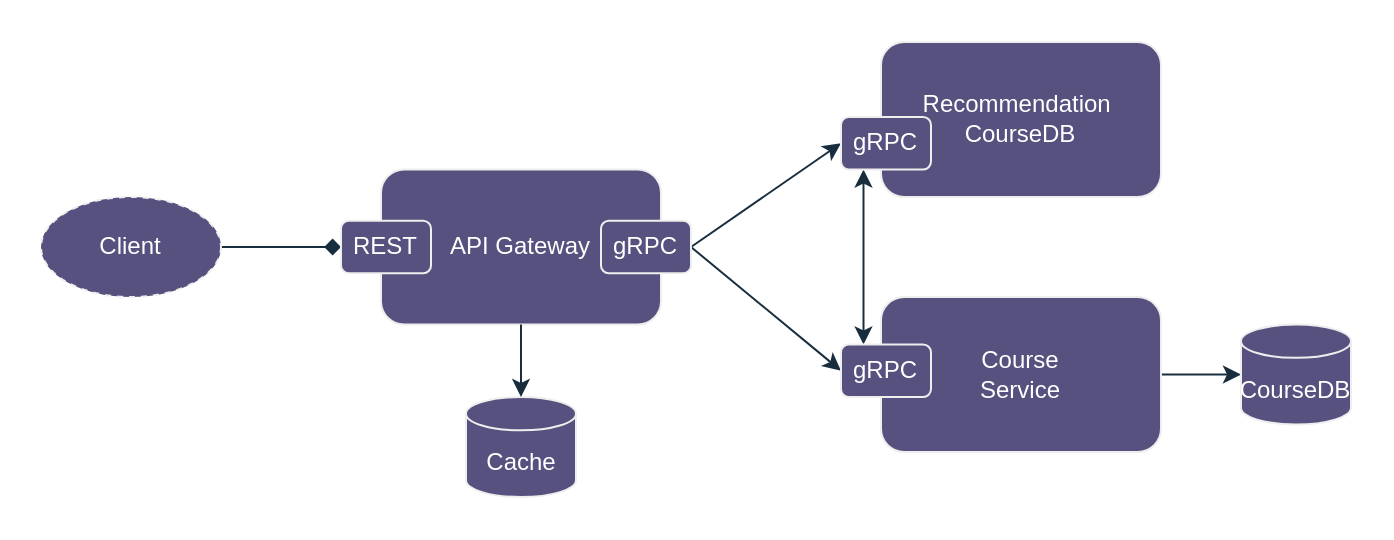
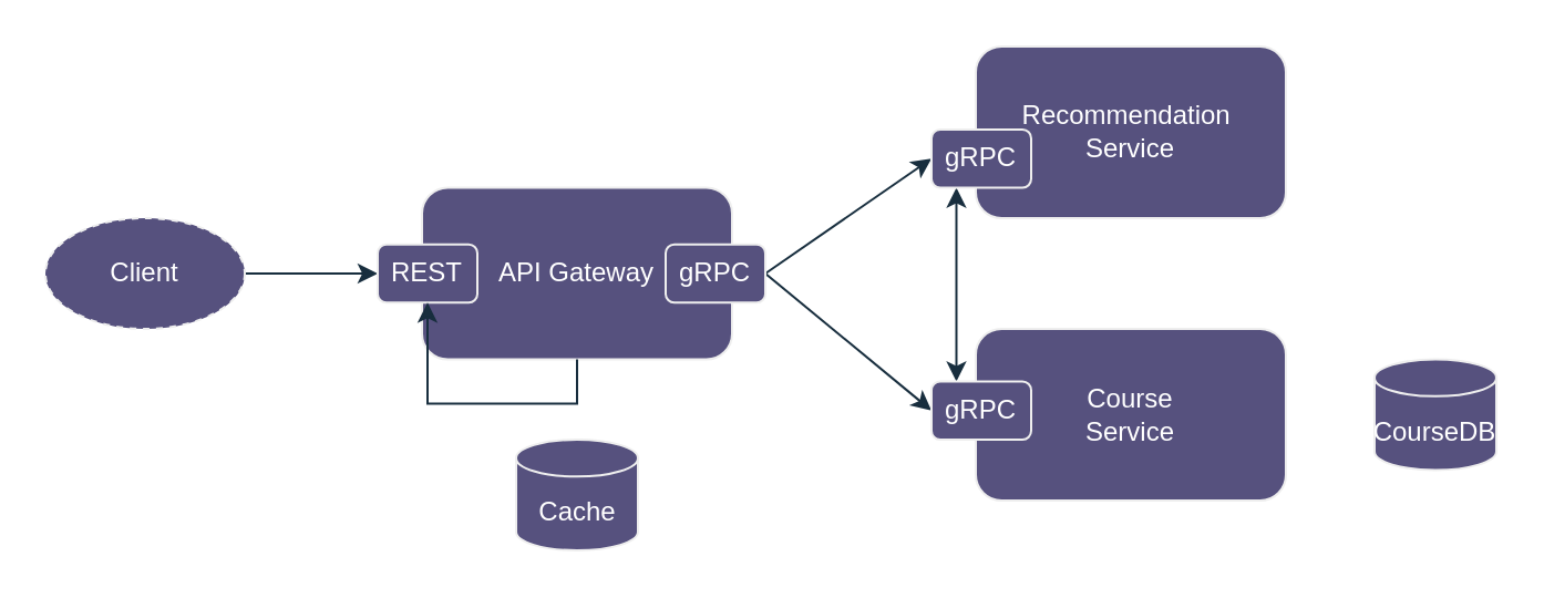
  <mxCell id="0" />
  <mxCell id="1" parent="0" />
- <mxCell id="2" style="edgeStyle=orthogonalEdgeStyle;rounded=0;orthogonalLoop=1;jettySize=auto;html=1;exitX=1;exitY=0.5;exitDx=0;exitDy=0;entryX=0;entryY=0.5;entryDx=0;entryDy=0;labelBackgroundColor=none;strokeColor=#182E3E;fontColor=default;endArrow=diamond;" edge="1" parent="1" source="3" target="8"><mxGeometry relative="1" as="geometry" /></mxCell>
+ <mxCell id="2" style="edgeStyle=orthogonalEdgeStyle;rounded=0;orthogonalLoop=1;jettySize=auto;html=1;exitX=1;exitY=0.5;exitDx=0;exitDy=0;entryX=0;entryY=0.5;entryDx=0;entryDy=0;labelBackgroundColor=none;strokeColor=#182E3E;fontColor=default;" edge="1" parent="1" source="3" target="8"><mxGeometry relative="1" as="geometry" /></mxCell>
  <mxCell id="3" value="Client" style="ellipse;whiteSpace=wrap;html=1;labelBackgroundColor=none;fillColor=#56517E;strokeColor=#EEEEEE;fontColor=#FFFFFF;dashed=1;" vertex="1" parent="1"><mxGeometry x="20" y="98" width="90" height="50" as="geometry" /></mxCell>
  <mxCell id="4" value="API Gateway" style="rounded=1;whiteSpace=wrap;html=1;labelBackgroundColor=none;fillColor=#56517E;strokeColor=#EEEEEE;fontColor=#FFFFFF;" vertex="1" parent="1"><mxGeometry x="190" y="84.25" width="140" height="77.5" as="geometry" /></mxCell>
  <mxCell id="5" style="rounded=0;orthogonalLoop=1;jettySize=auto;html=1;exitX=1;exitY=0.5;exitDx=0;exitDy=0;entryX=0;entryY=0.5;entryDx=0;entryDy=0;labelBackgroundColor=none;strokeColor=#182E3E;fontColor=default;" edge="1" parent="1" source="7" target="13"><mxGeometry relative="1" as="geometry" /></mxCell>
  <mxCell id="6" style="rounded=0;orthogonalLoop=1;jettySize=auto;html=1;exitX=1;exitY=0.5;exitDx=0;exitDy=0;entryX=0;entryY=0.5;entryDx=0;entryDy=0;labelBackgroundColor=none;strokeColor=#182E3E;fontColor=default;" edge="1" parent="1" source="7" target="16"><mxGeometry relative="1" as="geometry" /></mxCell>
  <mxCell id="7" value="gRPC" style="rounded=1;whiteSpace=wrap;html=1;labelBackgroundColor=none;fillColor=#56517E;strokeColor=#EEEEEE;fontColor=#FFFFFF;" vertex="1" parent="1"><mxGeometry x="300" y="109.88" width="45" height="26.25" as="geometry" /></mxCell>
  <mxCell id="8" value="REST" style="rounded=1;whiteSpace=wrap;html=1;labelBackgroundColor=none;fillColor=#56517E;strokeColor=#EEEEEE;fontColor=#FFFFFF;" vertex="1" parent="1"><mxGeometry x="170" y="109.88" width="45" height="26.25" as="geometry" /></mxCell>
  <mxCell id="9" value="&lt;div&gt;&lt;br&gt;&lt;/div&gt;&lt;div&gt;Cache&lt;/div&gt;" style="strokeWidth=1;html=1;shape=mxgraph.flowchart.database;whiteSpace=wrap;labelBackgroundColor=none;fillColor=#56517E;strokeColor=#EEEEEE;fontColor=#FFFFFF;" vertex="1" parent="1"><mxGeometry x="232.5" y="198" width="55" height="50" as="geometry" /></mxCell>
- <mxCell id="10" style="edgeStyle=orthogonalEdgeStyle;rounded=0;orthogonalLoop=1;jettySize=auto;html=1;exitX=0.5;exitY=1;exitDx=0;exitDy=0;entryX=0.5;entryY=0;entryDx=0;entryDy=0;entryPerimeter=0;labelBackgroundColor=none;strokeColor=#182E3E;fontColor=default;" edge="1" parent="1" source="4" target="9"><mxGeometry relative="1" as="geometry" /></mxCell>
- <mxCell id="11" value="&lt;div&gt;Recommendation&amp;nbsp;&lt;/div&gt;&lt;div&gt;CourseDB&lt;/div&gt;" style="rounded=1;whiteSpace=wrap;html=1;labelBackgroundColor=none;fillColor=#56517E;strokeColor=#EEEEEE;fontColor=#FFFFFF;" vertex="1" parent="1"><mxGeometry x="440" y="20.5" width="140" height="77.5" as="geometry" /></mxCell>
+ <mxCell id="10" style="edgeStyle=orthogonalEdgeStyle;rounded=0;orthogonalLoop=1;jettySize=auto;html=1;exitX=0.5;exitY=1;exitDx=0;exitDy=0;labelBackgroundColor=none;strokeColor=#182E3E;fontColor=default;" edge="1" parent="1" source="4" target="8"><mxGeometry relative="1" as="geometry" /></mxCell>
+ <mxCell id="11" value="&lt;div&gt;Recommendation&amp;nbsp;&lt;/div&gt;&lt;div&gt;Service&lt;/div&gt;" style="rounded=1;whiteSpace=wrap;html=1;labelBackgroundColor=none;fillColor=#56517E;strokeColor=#EEEEEE;fontColor=#FFFFFF;" vertex="1" parent="1"><mxGeometry x="440" y="20.5" width="140" height="77.5" as="geometry" /></mxCell>
  <mxCell id="12" style="edgeStyle=orthogonalEdgeStyle;rounded=0;orthogonalLoop=1;jettySize=auto;html=1;exitX=0.25;exitY=1;exitDx=0;exitDy=0;entryX=0.25;entryY=0;entryDx=0;entryDy=0;startArrow=classic;startFill=1;labelBackgroundColor=none;strokeColor=#182E3E;fontColor=default;" edge="1" parent="1" source="13" target="16"><mxGeometry relative="1" as="geometry" /></mxCell>
  <mxCell id="13" value="gRPC" style="rounded=1;whiteSpace=wrap;html=1;labelBackgroundColor=none;fillColor=#56517E;strokeColor=#EEEEEE;fontColor=#FFFFFF;" vertex="1" parent="1"><mxGeometry x="420" y="58" width="45" height="26.25" as="geometry" /></mxCell>
- <mxCell id="14" style="edgeStyle=orthogonalEdgeStyle;rounded=0;orthogonalLoop=1;jettySize=auto;html=1;exitX=1;exitY=0.5;exitDx=0;exitDy=0;labelBackgroundColor=none;strokeColor=#182E3E;fontColor=default;" edge="1" parent="1" source="15" target="17"><mxGeometry relative="1" as="geometry" /></mxCell>
  <mxCell id="15" value="Course &lt;br&gt;&lt;div&gt;Service&lt;/div&gt;" style="rounded=1;whiteSpace=wrap;html=1;labelBackgroundColor=none;fillColor=#56517E;strokeColor=#EEEEEE;fontColor=#FFFFFF;" vertex="1" parent="1"><mxGeometry x="440" y="148" width="140" height="77.5" as="geometry" /></mxCell>
  <mxCell id="16" value="gRPC" style="rounded=1;whiteSpace=wrap;html=1;labelBackgroundColor=none;fillColor=#56517E;strokeColor=#EEEEEE;fontColor=#FFFFFF;" vertex="1" parent="1"><mxGeometry x="420" y="171.75" width="45" height="26.25" as="geometry" /></mxCell>
  <mxCell id="17" value="&lt;div&gt;&lt;br&gt;&lt;/div&gt;&lt;div&gt;CourseDB&lt;/div&gt;" style="strokeWidth=1;html=1;shape=mxgraph.flowchart.database;whiteSpace=wrap;labelBackgroundColor=none;fillColor=#56517E;strokeColor=#EEEEEE;fontColor=#FFFFFF;" vertex="1" parent="1"><mxGeometry x="620" y="161.75" width="55" height="50" as="geometry" /></mxCell>
